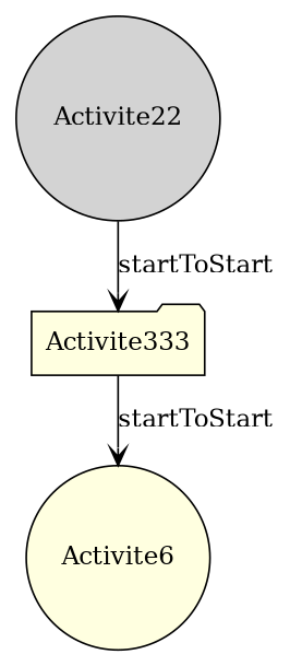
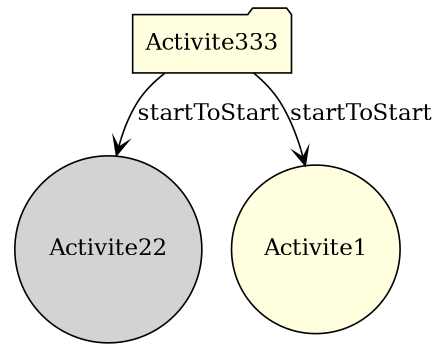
  digraph {
    node [fillcolor=lightyellow shape=circle style=filled]
    edge [arrowhead=vee]
    Activite22 [fillcolor=lightgrey]
    Activite333 [shape=folder]
-   Activite1 [label=Activite6]
-   Activite22 -> Activite333 [label=startToStart]
+   Activite1
+   Activite333 -> Activite22 [label=startToStart]
    Activite333 -> Activite1 [label=startToStart]
  }
